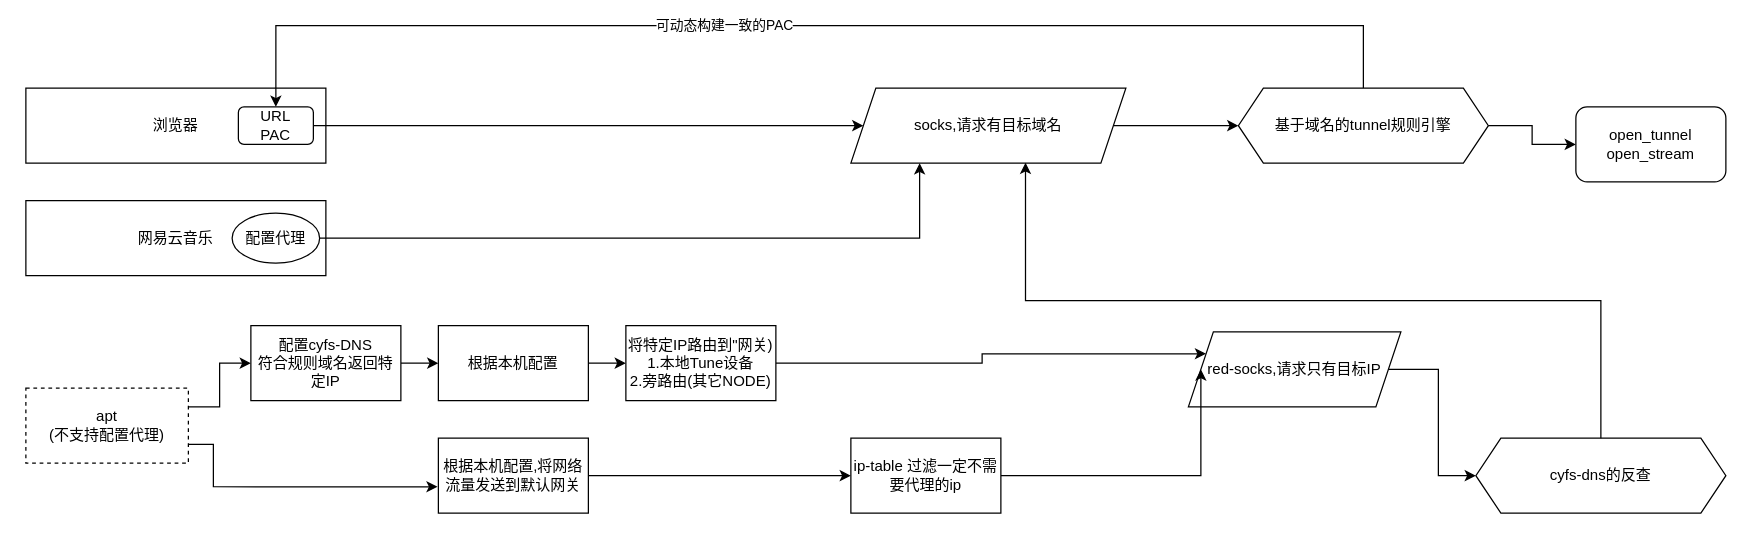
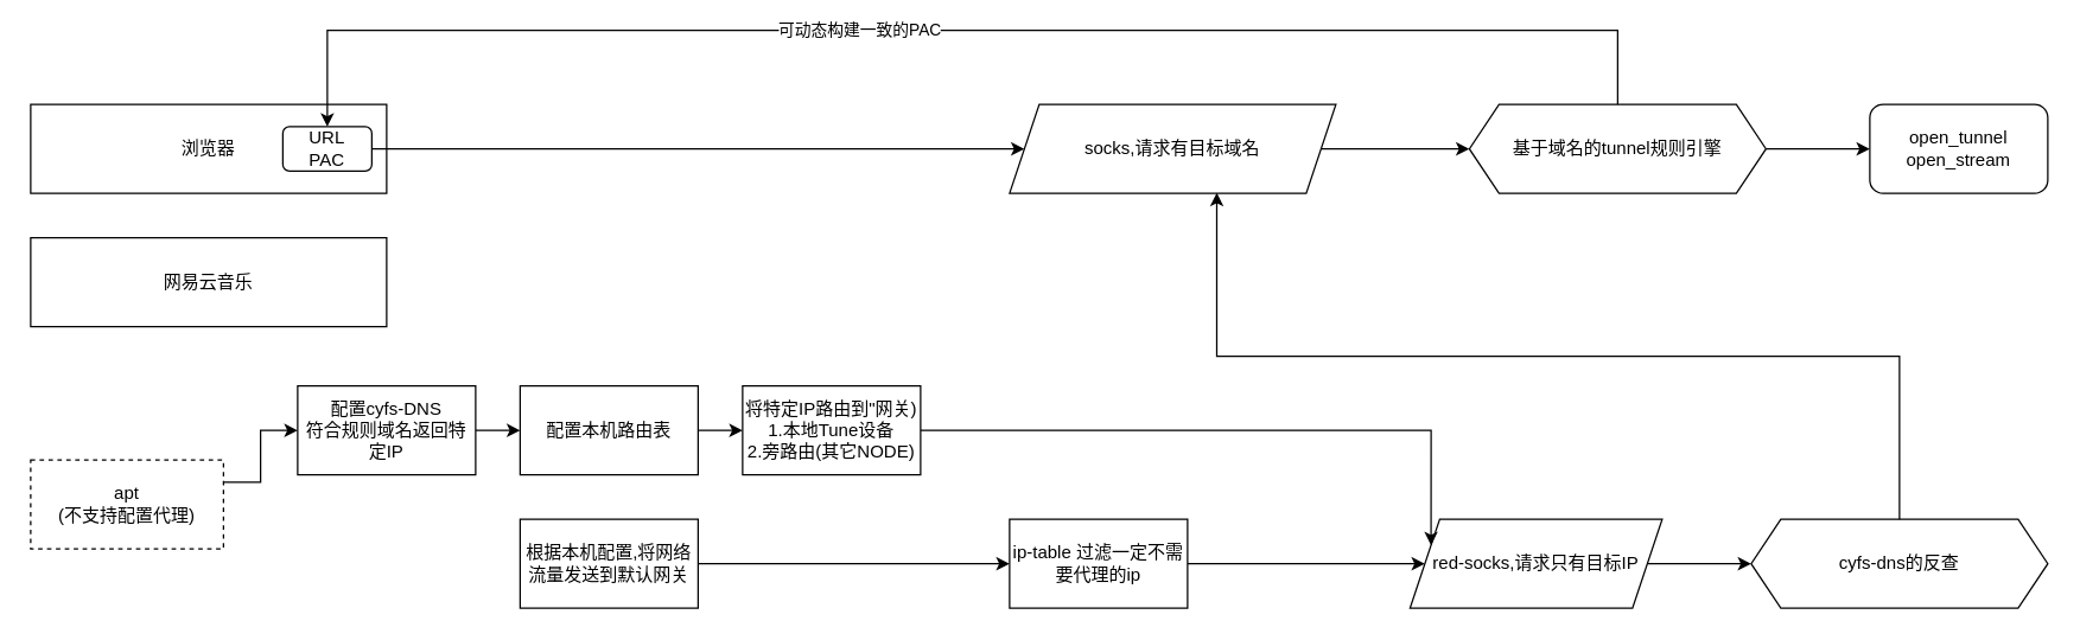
  <mxCell id="0" />
  <mxCell id="1" parent="0" />
  <mxCell id="2" value="浏览器" style="rounded=0;whiteSpace=wrap;html=1;" vertex="1" parent="1"><mxGeometry x="20" y="70" width="240" height="60" as="geometry" /></mxCell>
  <mxCell id="3" style="edgeStyle=orthogonalEdgeStyle;rounded=0;orthogonalLoop=1;jettySize=auto;html=1;exitX=1;exitY=0.5;exitDx=0;exitDy=0;entryX=0;entryY=0.5;entryDx=0;entryDy=0;" edge="1" parent="1" source="4" target="6"><mxGeometry relative="1" as="geometry" /></mxCell>
  <mxCell id="4" value="URL&lt;br&gt;PAC" style="whiteSpace=wrap;html=1;rounded=1;" vertex="1" parent="1"><mxGeometry x="190" y="85" width="60" height="30" as="geometry" /></mxCell>
  <mxCell id="5" style="edgeStyle=orthogonalEdgeStyle;rounded=0;orthogonalLoop=1;jettySize=auto;html=1;exitX=1;exitY=0.5;exitDx=0;exitDy=0;entryX=0;entryY=0.5;entryDx=0;entryDy=0;" edge="1" parent="1" source="6" target="17"><mxGeometry relative="1" as="geometry" /></mxCell>
  <mxCell id="6" value="socks,请求有目标域名" style="shape=parallelogram;perimeter=parallelogramPerimeter;whiteSpace=wrap;html=1;fixedSize=1;" vertex="1" parent="1"><mxGeometry x="680" y="70" width="220" height="60" as="geometry" /></mxCell>
  <mxCell id="7" style="edgeStyle=orthogonalEdgeStyle;rounded=0;orthogonalLoop=1;jettySize=auto;html=1;exitX=1;exitY=0.5;exitDx=0;exitDy=0;entryX=0;entryY=0.5;entryDx=0;entryDy=0;" edge="1" parent="1" source="8" target="29"><mxGeometry relative="1" as="geometry" /></mxCell>
- <mxCell id="8" value="red-socks,请求只有目标IP" style="shape=parallelogram;perimeter=parallelogramPerimeter;whiteSpace=wrap;html=1;fixedSize=1;" vertex="1" parent="1"><mxGeometry x="950" y="265" width="170" height="60" as="geometry" /></mxCell>
+ <mxCell id="8" value="red-socks,请求只有目标IP" style="shape=parallelogram;perimeter=parallelogramPerimeter;whiteSpace=wrap;html=1;fixedSize=1;" vertex="1" parent="1"><mxGeometry x="950" y="350" width="170" height="60" as="geometry" /></mxCell>
  <mxCell id="9" value="网易云音乐" style="rounded=0;whiteSpace=wrap;html=1;" vertex="1" parent="1"><mxGeometry x="20" y="160" width="240" height="60" as="geometry" /></mxCell>
- <mxCell id="10" style="edgeStyle=orthogonalEdgeStyle;rounded=0;orthogonalLoop=1;jettySize=auto;html=1;exitX=1;exitY=0.5;exitDx=0;exitDy=0;entryX=0.25;entryY=1;entryDx=0;entryDy=0;" edge="1" parent="1" source="11" target="6"><mxGeometry relative="1" as="geometry" /></mxCell>
- <mxCell id="11" value="配置代理" style="ellipse;whiteSpace=wrap;html=1;" vertex="1" parent="1"><mxGeometry x="185" y="170" width="70" height="40" as="geometry" /></mxCell>
  <mxCell id="12" style="edgeStyle=orthogonalEdgeStyle;rounded=0;orthogonalLoop=1;jettySize=auto;html=1;exitX=1;exitY=0.25;exitDx=0;exitDy=0;entryX=0;entryY=0.5;entryDx=0;entryDy=0;" edge="1" parent="1" source="13" target="19"><mxGeometry relative="1" as="geometry" /></mxCell>
  <mxCell id="13" value="apt &lt;br&gt;(不支持配置代理)" style="rounded=0;whiteSpace=wrap;html=1;dashed=1;" vertex="1" parent="1"><mxGeometry x="20" y="310" width="130" height="60" as="geometry" /></mxCell>
  <mxCell id="14" style="edgeStyle=orthogonalEdgeStyle;rounded=0;orthogonalLoop=1;jettySize=auto;html=1;exitX=1;exitY=0.5;exitDx=0;exitDy=0;entryX=0;entryY=0.5;entryDx=0;entryDy=0;" edge="1" parent="1" source="17" target="30"><mxGeometry relative="1" as="geometry" /></mxCell>
  <mxCell id="15" style="edgeStyle=orthogonalEdgeStyle;rounded=0;orthogonalLoop=1;jettySize=auto;html=1;exitX=0.5;exitY=0;exitDx=0;exitDy=0;entryX=0.5;entryY=0;entryDx=0;entryDy=0;" edge="1" parent="1" source="17" target="4"><mxGeometry relative="1" as="geometry"><Array as="points"><mxPoint x="1090" y="20" /><mxPoint x="220" y="20" /></Array></mxGeometry></mxCell>
  <mxCell id="16" value="可动态构建一致的PAC" style="edgeLabel;html=1;align=center;verticalAlign=middle;resizable=0;points=[];" vertex="1" connectable="0" parent="15"><mxGeometry x="0.141" y="-1" relative="1" as="geometry"><mxPoint as="offset" /></mxGeometry></mxCell>
  <mxCell id="17" value="基于域名的tunnel规则引擎" style="shape=hexagon;perimeter=hexagonPerimeter2;whiteSpace=wrap;html=1;fixedSize=1;" vertex="1" parent="1"><mxGeometry x="990" y="70" width="200" height="60" as="geometry" /></mxCell>
  <mxCell id="18" style="edgeStyle=orthogonalEdgeStyle;rounded=0;orthogonalLoop=1;jettySize=auto;html=1;exitX=1;exitY=0.5;exitDx=0;exitDy=0;entryX=0;entryY=0.5;entryDx=0;entryDy=0;" edge="1" parent="1" source="19" target="21"><mxGeometry relative="1" as="geometry" /></mxCell>
  <mxCell id="19" value="配置cyfs-DNS&lt;br&gt;符合规则域名返回特定IP" style="rounded=0;whiteSpace=wrap;html=1;" vertex="1" parent="1"><mxGeometry x="200" y="260" width="120" height="60" as="geometry" /></mxCell>
  <mxCell id="20" style="edgeStyle=orthogonalEdgeStyle;rounded=0;orthogonalLoop=1;jettySize=auto;html=1;exitX=1;exitY=0.5;exitDx=0;exitDy=0;entryX=0;entryY=0.5;entryDx=0;entryDy=0;" edge="1" parent="1" source="21" target="23"><mxGeometry relative="1" as="geometry" /></mxCell>
- <mxCell id="21" value="根据本机配置" style="rounded=0;whiteSpace=wrap;html=1;" vertex="1" parent="1"><mxGeometry x="350" y="260" width="120" height="60" as="geometry" /></mxCell>
+ <mxCell id="21" value="配置本机路由表" style="rounded=0;whiteSpace=wrap;html=1;" vertex="1" parent="1"><mxGeometry x="350" y="260" width="120" height="60" as="geometry" /></mxCell>
  <mxCell id="22" style="edgeStyle=orthogonalEdgeStyle;rounded=0;orthogonalLoop=1;jettySize=auto;html=1;exitX=1;exitY=0.5;exitDx=0;exitDy=0;entryX=0;entryY=0.25;entryDx=0;entryDy=0;" edge="1" parent="1" source="23" target="8"><mxGeometry relative="1" as="geometry" /></mxCell>
  <mxCell id="23" value="将特定IP路由到&quot;网关)&lt;br&gt;1.本地Tune设备&lt;br&gt;2.旁路由(其它NODE)" style="rounded=0;whiteSpace=wrap;html=1;" vertex="1" parent="1"><mxGeometry x="500" y="260" width="120" height="60" as="geometry" /></mxCell>
  <mxCell id="24" style="edgeStyle=orthogonalEdgeStyle;rounded=0;orthogonalLoop=1;jettySize=auto;html=1;exitX=1;exitY=0.5;exitDx=0;exitDy=0;entryX=0;entryY=0.5;entryDx=0;entryDy=0;" edge="1" parent="1" source="25" target="27"><mxGeometry relative="1" as="geometry" /></mxCell>
  <mxCell id="25" value="根据本机配置,将网络流量发送到默认网关" style="rounded=0;whiteSpace=wrap;html=1;" vertex="1" parent="1"><mxGeometry x="350" y="350" width="120" height="60" as="geometry" /></mxCell>
  <mxCell id="26" style="edgeStyle=orthogonalEdgeStyle;rounded=0;orthogonalLoop=1;jettySize=auto;html=1;exitX=1;exitY=0.5;exitDx=0;exitDy=0;entryX=0;entryY=0.5;entryDx=0;entryDy=0;" edge="1" parent="1" source="27" target="8"><mxGeometry relative="1" as="geometry" /></mxCell>
  <mxCell id="27" value="ip-table 过滤一定不需要代理的ip" style="rounded=0;whiteSpace=wrap;html=1;" vertex="1" parent="1"><mxGeometry x="680" y="350" width="120" height="60" as="geometry" /></mxCell>
- <mxCell id="28" style="edgeStyle=orthogonalEdgeStyle;rounded=0;orthogonalLoop=1;jettySize=auto;html=1;exitX=1;exitY=0.75;exitDx=0;exitDy=0;entryX=-0.005;entryY=0.649;entryDx=0;entryDy=0;entryPerimeter=0;" edge="1" parent="1" source="13" target="25"><mxGeometry relative="1" as="geometry"><Array as="points"><mxPoint x="170" y="355" /><mxPoint x="170" y="389" /></Array></mxGeometry></mxCell>
  <mxCell id="29" value="cyfs-dns的反查" style="shape=hexagon;perimeter=hexagonPerimeter2;whiteSpace=wrap;html=1;fixedSize=1;" vertex="1" parent="1"><mxGeometry x="1180" y="350" width="200" height="60" as="geometry" /></mxCell>
- <mxCell id="30" value="open_tunnel&lt;br&gt;open_stream" style="rounded=1;whiteSpace=wrap;html=1;" vertex="1" parent="1"><mxGeometry x="1260" y="85" width="120" height="60" as="geometry" /></mxCell>
+ <mxCell id="30" value="open_tunnel&lt;br&gt;open_stream" style="rounded=1;whiteSpace=wrap;html=1;" vertex="1" parent="1"><mxGeometry x="1260" y="70" width="120" height="60" as="geometry" /></mxCell>
  <mxCell id="31" style="edgeStyle=orthogonalEdgeStyle;rounded=0;orthogonalLoop=1;jettySize=auto;html=1;exitX=0.5;exitY=0;exitDx=0;exitDy=0;entryX=0.635;entryY=0.994;entryDx=0;entryDy=0;entryPerimeter=0;" edge="1" parent="1" source="29" target="6"><mxGeometry relative="1" as="geometry" /></mxCell>
